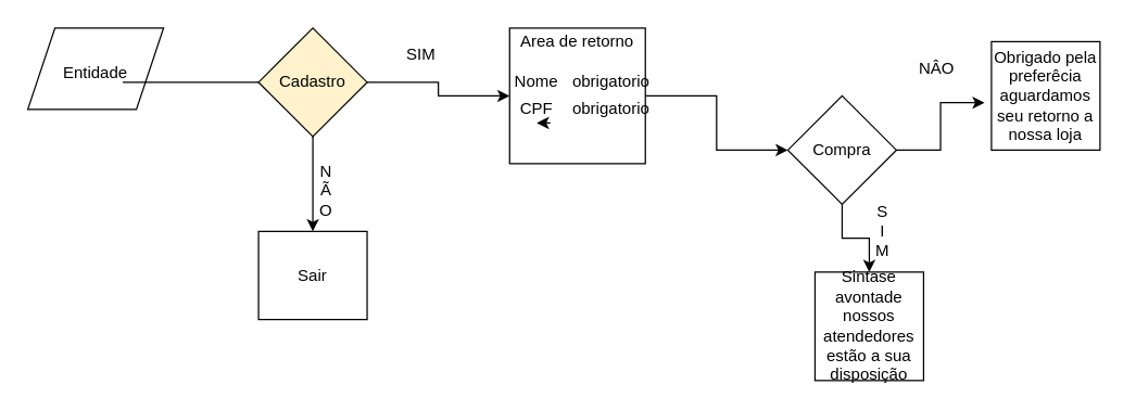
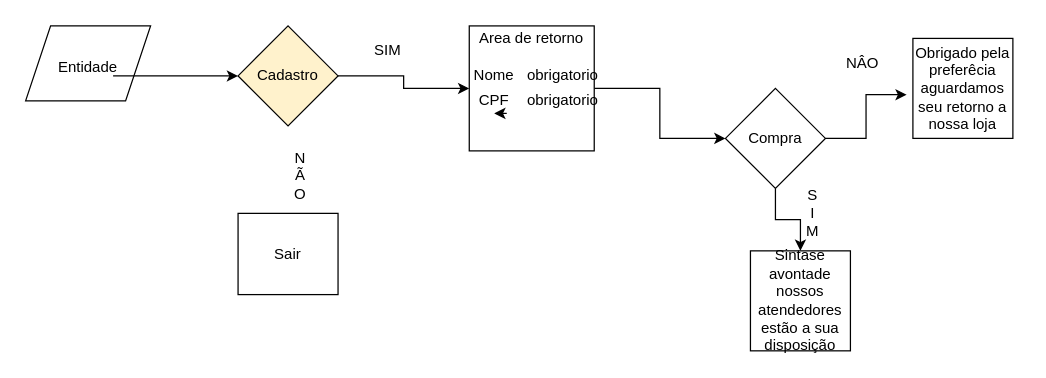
  <mxCell id="0" />
  <mxCell id="1" parent="0" />
  <mxCell id="2" value="" style="shape=parallelogram;perimeter=parallelogramPerimeter;whiteSpace=wrap;html=1;fixedSize=1;" vertex="1" parent="1"><mxGeometry x="20" y="20" width="100" height="60" as="geometry" /></mxCell>
- <mxCell id="3" style="edgeStyle=orthogonalEdgeStyle;rounded=0;orthogonalLoop=1;jettySize=auto;html=1;endArrow=none;" edge="1" parent="1" source="4" target="13"><mxGeometry relative="1" as="geometry" /></mxCell>
+ <mxCell id="3" style="edgeStyle=orthogonalEdgeStyle;rounded=0;orthogonalLoop=1;jettySize=auto;html=1;" edge="1" parent="1" source="4" target="13"><mxGeometry relative="1" as="geometry" /></mxCell>
  <mxCell id="4" value="&lt;font style=&quot;vertical-align: inherit&quot;&gt;&lt;font style=&quot;vertical-align: inherit&quot;&gt;Entidade&lt;br&gt;&lt;br&gt;&lt;/font&gt;&lt;/font&gt;" style="text;html=1;strokeColor=none;fillColor=none;align=center;verticalAlign=middle;whiteSpace=wrap;rounded=0;" vertex="1" parent="1"><mxGeometry x="50" y="50" width="40" height="20" as="geometry" /></mxCell>
  <mxCell id="5" style="edgeStyle=orthogonalEdgeStyle;rounded=0;orthogonalLoop=1;jettySize=auto;html=1;entryX=0;entryY=0.5;entryDx=0;entryDy=0;" edge="1" parent="1" source="6" target="17"><mxGeometry relative="1" as="geometry" /></mxCell>
  <mxCell id="6" value="" style="whiteSpace=wrap;html=1;aspect=fixed;" vertex="1" parent="1"><mxGeometry x="375" y="20" width="100" height="100" as="geometry" /></mxCell>
  <mxCell id="7" value="&lt;font style=&quot;vertical-align: inherit&quot;&gt;&lt;font style=&quot;vertical-align: inherit&quot;&gt;Area de retorno&lt;/font&gt;&lt;/font&gt;" style="text;html=1;strokeColor=none;fillColor=none;align=center;verticalAlign=middle;whiteSpace=wrap;rounded=0;" vertex="1" parent="1"><mxGeometry x="380" y="20" width="90" height="20" as="geometry" /></mxCell>
  <mxCell id="8" value="&lt;font style=&quot;vertical-align: inherit&quot;&gt;&lt;font style=&quot;vertical-align: inherit&quot;&gt;Nome&lt;/font&gt;&lt;/font&gt;" style="text;html=1;strokeColor=none;fillColor=none;align=center;verticalAlign=middle;whiteSpace=wrap;rounded=0;" vertex="1" parent="1"><mxGeometry x="375" y="50" width="40" height="20" as="geometry" /></mxCell>
  <mxCell id="9" value="&lt;font style=&quot;vertical-align: inherit&quot;&gt;&lt;font style=&quot;vertical-align: inherit&quot;&gt;&lt;font style=&quot;vertical-align: inherit&quot;&gt;&lt;font style=&quot;vertical-align: inherit&quot;&gt;CPF&lt;/font&gt;&lt;/font&gt;&lt;br&gt;&lt;/font&gt;&lt;/font&gt;" style="text;html=1;strokeColor=none;fillColor=none;align=center;verticalAlign=middle;whiteSpace=wrap;rounded=0;" vertex="1" parent="1"><mxGeometry x="375" y="70" width="40" height="20" as="geometry" /></mxCell>
  <mxCell id="10" style="edgeStyle=orthogonalEdgeStyle;rounded=0;orthogonalLoop=1;jettySize=auto;html=1;exitX=0.75;exitY=1;exitDx=0;exitDy=0;entryX=0.5;entryY=1;entryDx=0;entryDy=0;" edge="1" parent="1" source="9" target="9"><mxGeometry relative="1" as="geometry" /></mxCell>
  <mxCell id="11" style="edgeStyle=orthogonalEdgeStyle;rounded=0;orthogonalLoop=1;jettySize=auto;html=1;" edge="1" parent="1" source="13" target="6"><mxGeometry relative="1" as="geometry" /></mxCell>
- <mxCell id="12" style="edgeStyle=orthogonalEdgeStyle;rounded=0;orthogonalLoop=1;jettySize=auto;html=1;entryX=0.5;entryY=0;entryDx=0;entryDy=0;" edge="1" parent="1" source="13" target="14"><mxGeometry relative="1" as="geometry" /></mxCell>
  <mxCell id="13" value="&lt;font style=&quot;vertical-align: inherit&quot;&gt;&lt;font style=&quot;vertical-align: inherit&quot;&gt;Cadastro&lt;/font&gt;&lt;/font&gt;" style="rhombus;whiteSpace=wrap;html=1;fillColor=#fff2cc;" vertex="1" parent="1"><mxGeometry x="190" y="20" width="80" height="80" as="geometry" /></mxCell>
  <mxCell id="14" value="&lt;font style=&quot;vertical-align: inherit&quot;&gt;&lt;font style=&quot;vertical-align: inherit&quot;&gt;Sair&lt;/font&gt;&lt;/font&gt;" style="whiteSpace=wrap;html=1;aspect=fixed;" vertex="1" parent="1"><mxGeometry x="190" y="170" width="80" height="65" as="geometry" /></mxCell>
  <mxCell id="15" style="edgeStyle=orthogonalEdgeStyle;rounded=0;orthogonalLoop=1;jettySize=auto;html=1;entryX=0;entryY=0.75;entryDx=0;entryDy=0;" edge="1" parent="1" source="17" target="24"><mxGeometry relative="1" as="geometry" /></mxCell>
  <mxCell id="16" style="edgeStyle=orthogonalEdgeStyle;rounded=0;orthogonalLoop=1;jettySize=auto;html=1;exitX=0.5;exitY=1;exitDx=0;exitDy=0;" edge="1" parent="1" source="17" target="19"><mxGeometry relative="1" as="geometry" /></mxCell>
  <mxCell id="17" value="&lt;font style=&quot;vertical-align: inherit&quot;&gt;&lt;font style=&quot;vertical-align: inherit&quot;&gt;Compra&lt;/font&gt;&lt;/font&gt;" style="rhombus;whiteSpace=wrap;html=1;" vertex="1" parent="1"><mxGeometry x="580" y="70" width="80" height="80" as="geometry" /></mxCell>
  <mxCell id="18" value="" style="whiteSpace=wrap;html=1;aspect=fixed;" vertex="1" parent="1"><mxGeometry x="730" y="30" width="80" height="80" as="geometry" /></mxCell>
  <mxCell id="19" value="" style="whiteSpace=wrap;html=1;aspect=fixed;" vertex="1" parent="1"><mxGeometry x="600" y="200" width="80" height="80" as="geometry" /></mxCell>
  <mxCell id="20" value="&lt;font style=&quot;vertical-align: inherit&quot;&gt;&lt;font style=&quot;vertical-align: inherit&quot;&gt;obrigatorio&lt;br&gt;&lt;/font&gt;&lt;/font&gt;" style="text;html=1;strokeColor=none;fillColor=none;align=center;verticalAlign=middle;whiteSpace=wrap;rounded=0;" vertex="1" parent="1"><mxGeometry x="430" y="50" width="40" height="20" as="geometry" /></mxCell>
  <mxCell id="21" value="&lt;font style=&quot;vertical-align: inherit&quot;&gt;&lt;font style=&quot;vertical-align: inherit&quot;&gt;obrigatorio&lt;br&gt;&lt;/font&gt;&lt;/font&gt;" style="text;html=1;strokeColor=none;fillColor=none;align=center;verticalAlign=middle;whiteSpace=wrap;rounded=0;" vertex="1" parent="1"><mxGeometry x="430" y="70" width="40" height="20" as="geometry" /></mxCell>
  <mxCell id="22" value="&lt;font style=&quot;vertical-align: inherit&quot;&gt;&lt;font style=&quot;vertical-align: inherit&quot;&gt;SIM&lt;br&gt;&lt;/font&gt;&lt;/font&gt;" style="text;html=1;strokeColor=none;fillColor=none;align=center;verticalAlign=middle;whiteSpace=wrap;rounded=0;" vertex="1" parent="1"><mxGeometry x="290" y="30" width="40" height="20" as="geometry" /></mxCell>
  <mxCell id="23" value="&lt;font style=&quot;vertical-align: inherit&quot;&gt;&lt;font style=&quot;vertical-align: inherit&quot;&gt;N&lt;br&gt;Ã&lt;br&gt;O&lt;br&gt;&lt;/font&gt;&lt;/font&gt;" style="text;html=1;strokeColor=none;fillColor=none;align=center;verticalAlign=middle;whiteSpace=wrap;rounded=0;" vertex="1" parent="1"><mxGeometry x="220" y="130" width="40" height="20" as="geometry" /></mxCell>
  <mxCell id="24" value="&lt;font style=&quot;vertical-align: inherit&quot;&gt;&lt;font style=&quot;vertical-align: inherit&quot;&gt;Obrigado pela preferêcia aguardamos seu retorno a nossa loja&lt;br&gt;&lt;/font&gt;&lt;/font&gt;" style="text;html=1;strokeColor=none;fillColor=none;align=center;verticalAlign=middle;whiteSpace=wrap;rounded=0;" vertex="1" parent="1"><mxGeometry x="725" y="60" width="90" height="20" as="geometry" /></mxCell>
  <mxCell id="25" value="&lt;font style=&quot;vertical-align: inherit&quot;&gt;&lt;font style=&quot;vertical-align: inherit&quot;&gt;NÂO&lt;/font&gt;&lt;/font&gt;" style="text;html=1;strokeColor=none;fillColor=none;align=center;verticalAlign=middle;whiteSpace=wrap;rounded=0;" vertex="1" parent="1"><mxGeometry x="670" y="40" width="40" height="20" as="geometry" /></mxCell>
  <mxCell id="26" value="&lt;font style=&quot;vertical-align: inherit&quot;&gt;&lt;font style=&quot;vertical-align: inherit&quot;&gt;Sintase avontade nossos atendedores estão a sua disposição&lt;/font&gt;&lt;/font&gt;" style="text;html=1;strokeColor=none;fillColor=none;align=center;verticalAlign=middle;whiteSpace=wrap;rounded=0;" vertex="1" parent="1"><mxGeometry x="595" y="230" width="90" height="20" as="geometry" /></mxCell>
  <mxCell id="27" value="&lt;font style=&quot;vertical-align: inherit&quot;&gt;&lt;font style=&quot;vertical-align: inherit&quot;&gt;S&lt;br&gt;I&lt;br&gt;M&lt;br&gt;&lt;/font&gt;&lt;/font&gt;" style="text;html=1;strokeColor=none;fillColor=none;align=center;verticalAlign=middle;whiteSpace=wrap;rounded=0;" vertex="1" parent="1"><mxGeometry x="630" y="160" width="40" height="20" as="geometry" /></mxCell>
